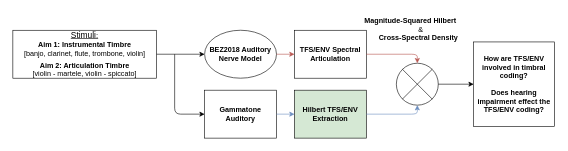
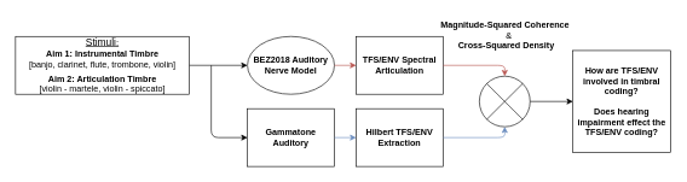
  <mxCell id="0" />
  <mxCell id="1" parent="0" />
  <mxCell id="2" value="&lt;div&gt;&lt;u style=&quot;font-size: 13px&quot;&gt;&lt;font style=&quot;font-size: 14px&quot;&gt;Stimuli&lt;/font&gt;:&lt;/u&gt;&lt;/div&gt;&lt;div&gt;&lt;b&gt;Aim 1: Instrumental Timbre&lt;/b&gt;&lt;/div&gt;&lt;div&gt;[banjo, clarinet, flute, trombone, violin]&lt;/div&gt;&lt;div style=&quot;font-size: 5px&quot;&gt;&lt;br&gt;&lt;b&gt;&lt;/b&gt;&lt;/div&gt;&lt;div&gt;&lt;b&gt;Aim 2: Articulation Timbre&lt;/b&gt;&lt;/div&gt;&lt;div&gt;[violin - martele, violin - spiccato]&lt;br&gt;&lt;/div&gt;" style="rounded=0;whiteSpace=wrap;html=1;" vertex="1" parent="1"><mxGeometry x="20" y="50" width="240" height="80" as="geometry" /></mxCell>
  <mxCell id="3" value="&lt;b&gt;BEZ2018 Auditory Nerve Model&lt;/b&gt;" style="ellipse;whiteSpace=wrap;html=1;" vertex="1" parent="1"><mxGeometry x="340" y="50" width="120" height="80" as="geometry" /></mxCell>
  <mxCell id="4" value="" style="endArrow=classic;html=1;entryX=0;entryY=0.5;entryDx=0;entryDy=0;" edge="1" parent="1" source="2" target="3"><mxGeometry width="50" height="50" relative="1" as="geometry"><mxPoint x="260" y="90" as="sourcePoint" /><mxPoint x="310" y="40" as="targetPoint" /></mxGeometry></mxCell>
  <mxCell id="5" value="&lt;b&gt;Gammatone Auditory&lt;br&gt;&lt;/b&gt;" style="rounded=0;whiteSpace=wrap;html=1;" vertex="1" parent="1"><mxGeometry x="340" y="150" width="120" height="80" as="geometry" /></mxCell>
  <mxCell id="6" value="" style="endArrow=classic;html=1;entryX=0;entryY=0.5;entryDx=0;entryDy=0;" edge="1" parent="1" target="5"><mxGeometry width="50" height="50" relative="1" as="geometry"><mxPoint x="290" y="90" as="sourcePoint" /><mxPoint x="340" y="150" as="targetPoint" /><Array as="points"><mxPoint x="290" y="190" /></Array></mxGeometry></mxCell>
  <mxCell id="7" value="&lt;div&gt;&lt;b&gt;How are TFS/ENV involved in timbral coding?&lt;/b&gt;&lt;/div&gt;&lt;div&gt;&lt;b&gt;&lt;br&gt;&lt;/b&gt;&lt;/div&gt;&lt;div&gt;&lt;b&gt;Does hearing impairment effect the TFS/ENV coding?&lt;br&gt;&lt;/b&gt;&lt;/div&gt;" style="rounded=0;whiteSpace=wrap;html=1;" vertex="1" parent="1"><mxGeometry x="789" y="69.5" width="135" height="141" as="geometry" /></mxCell>
  <mxCell id="8" value="" style="verticalLabelPosition=bottom;verticalAlign=top;html=1;shape=mxgraph.flowchart.or;" vertex="1" parent="1"><mxGeometry x="660" y="105" width="70" height="70" as="geometry" /></mxCell>
- <mxCell id="9" value="&lt;div&gt;&lt;b&gt;Magnitude-Squared Hilbert&lt;/b&gt;&lt;/div&gt;" style="text;whiteSpace=wrap;html=1;" vertex="1" parent="1"><mxGeometry x="605" y="20" width="200" height="30" as="geometry" /></mxCell>
- <mxCell id="10" value="&lt;b&gt;Cross-Spectral Density&lt;/b&gt;" style="text;whiteSpace=wrap;html=1;" vertex="1" parent="1"><mxGeometry x="629" y="49" width="160" height="30" as="geometry" /></mxCell>
+ <mxCell id="9" value="&lt;div&gt;&lt;b&gt;Magnitude-Squared Coherence&lt;/b&gt;&lt;/div&gt;" style="text;whiteSpace=wrap;html=1;" vertex="1" parent="1"><mxGeometry x="605" y="20" width="200" height="30" as="geometry" /></mxCell>
+ <mxCell id="10" value="&lt;b&gt;Cross-Squared Density&lt;/b&gt;" style="text;whiteSpace=wrap;html=1;" vertex="1" parent="1"><mxGeometry x="629" y="49" width="160" height="30" as="geometry" /></mxCell>
  <mxCell id="11" value="&amp;amp;" style="text;whiteSpace=wrap;html=1;" vertex="1" parent="1"><mxGeometry x="695" y="36" width="20" height="30" as="geometry" /></mxCell>
  <mxCell id="12" value="TFS/ENV Spectral Articulation " style="rounded=0;whiteSpace=wrap;html=1;fontStyle=1" vertex="1" parent="1"><mxGeometry x="490" y="50" width="120" height="80" as="geometry" /></mxCell>
- <mxCell id="13" value="Hilbert TFS/ENV Extraction" style="rounded=0;whiteSpace=wrap;html=1;fontStyle=1;fillColor=#d5e8d4;" vertex="1" parent="1"><mxGeometry x="490" y="150" width="120" height="80" as="geometry" /></mxCell>
+ <mxCell id="13" value="Hilbert TFS/ENV Extraction" style="rounded=0;whiteSpace=wrap;html=1;fontStyle=1" vertex="1" parent="1"><mxGeometry x="490" y="150" width="120" height="80" as="geometry" /></mxCell>
  <mxCell id="14" value="" style="endArrow=classic;html=1;exitX=1;exitY=0.5;exitDx=0;exitDy=0;fillColor=#dae8fc;strokeColor=#6c8ebf;" edge="1" parent="1" source="5"><mxGeometry width="50" height="50" relative="1" as="geometry"><mxPoint x="440" y="240" as="sourcePoint" /><mxPoint x="490" y="190" as="targetPoint" /></mxGeometry></mxCell>
  <mxCell id="15" value="" style="endArrow=classic;html=1;exitX=1;exitY=0.5;exitDx=0;exitDy=0;fillColor=#f8cecc;strokeColor=#b85450;" edge="1" parent="1" source="3"><mxGeometry width="50" height="50" relative="1" as="geometry"><mxPoint x="440" y="140" as="sourcePoint" /><mxPoint x="490" y="90" as="targetPoint" /></mxGeometry></mxCell>
  <mxCell id="16" value="" style="endArrow=classic;html=1;entryX=0.5;entryY=0;entryDx=0;entryDy=0;entryPerimeter=0;fillColor=#f8cecc;strokeColor=#b85450;" edge="1" parent="1" target="8"><mxGeometry width="50" height="50" relative="1" as="geometry"><mxPoint x="610" y="90" as="sourcePoint" /><mxPoint x="660" y="40" as="targetPoint" /><Array as="points"><mxPoint x="695" y="90" /></Array></mxGeometry></mxCell>
  <mxCell id="17" value="" style="endArrow=classic;html=1;entryX=0.5;entryY=1;entryDx=0;entryDy=0;entryPerimeter=0;fillColor=#dae8fc;strokeColor=#6c8ebf;" edge="1" parent="1" target="8"><mxGeometry width="50" height="50" relative="1" as="geometry"><mxPoint x="610" y="190" as="sourcePoint" /><mxPoint x="660" y="140" as="targetPoint" /><Array as="points"><mxPoint x="695" y="190" /></Array></mxGeometry></mxCell>
  <mxCell id="18" value="" style="endArrow=classic;html=1;entryX=0;entryY=0.5;entryDx=0;entryDy=0;" edge="1" parent="1" target="7"><mxGeometry width="50" height="50" relative="1" as="geometry"><mxPoint x="730" y="140" as="sourcePoint" /><mxPoint x="780" y="90" as="targetPoint" /></mxGeometry></mxCell>
